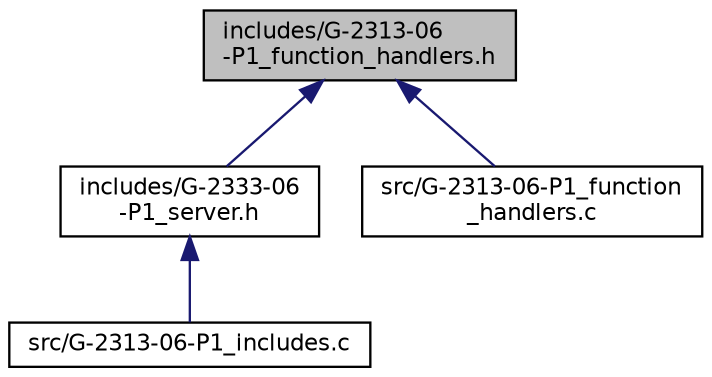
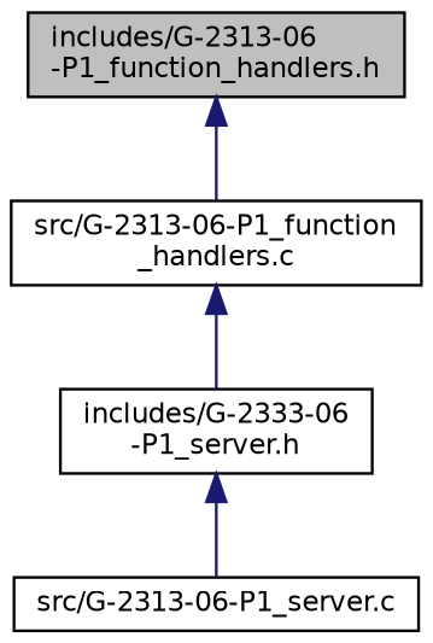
  digraph {
    node [color=black fillcolor=white fontname=Helvetica fontsize=10 shape=record style=filled]
    edge [color=midnightblue dir=back fontname=Helvetica fontsize=10 labelfontname=Helvetica labelfontsize=10 style=solid]
    n1 [fillcolor=grey75 fontcolor=black height=0.2 label="includes/G-2313-06\l-P1_function_handlers.h" width=0.4]
    n2 [height=0.2 label="includes/G-2333-06\l-P1_server.h" width=0.4]
    n3 [height=0.2 label="src/G-2313-06-P1_function\l_handlers.c" width=0.4]
-   n4 [height=0.2 label="src/G-2313-06-P1_includes.c" width=0.4]
-   n1 -> n2
+   n4 [height=0.2 label="src/G-2313-06-P1_server.c" width=0.4]
+   n3 -> n2
    n1 -> n3
    n2 -> n4
  }
